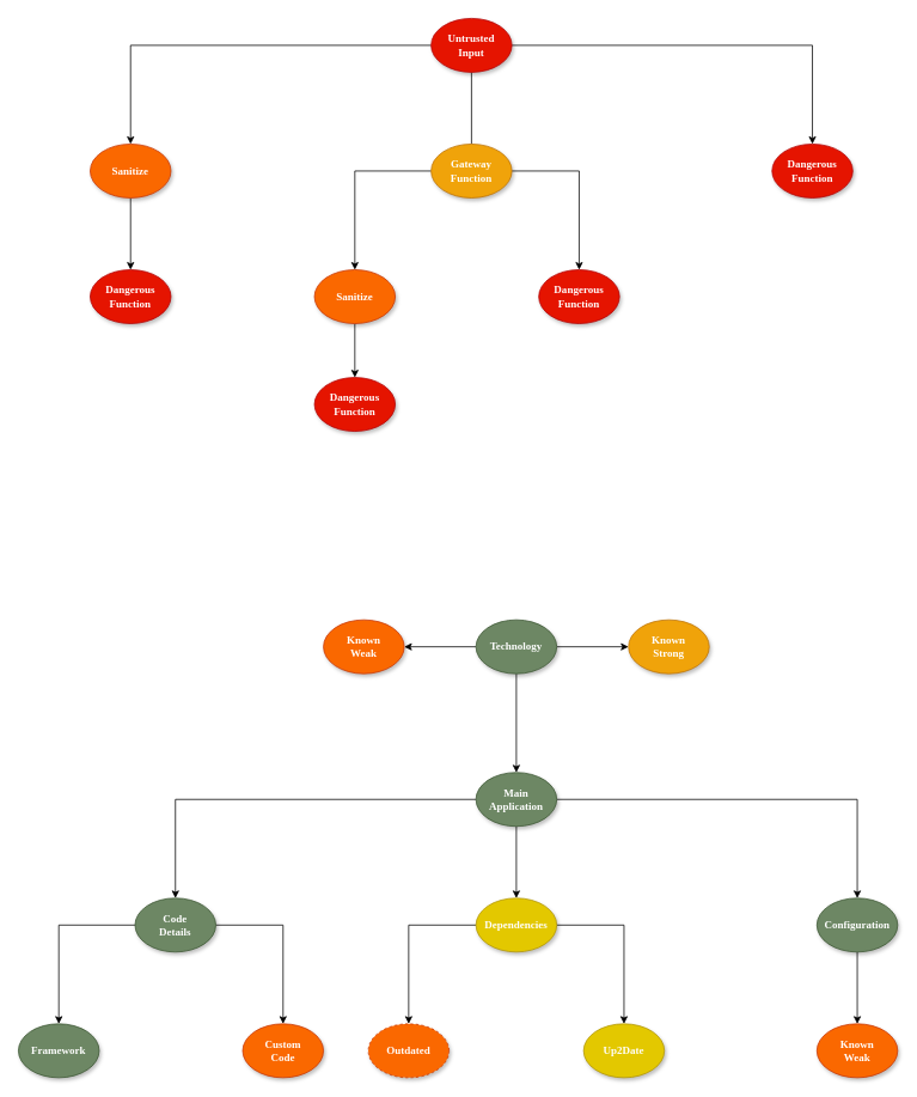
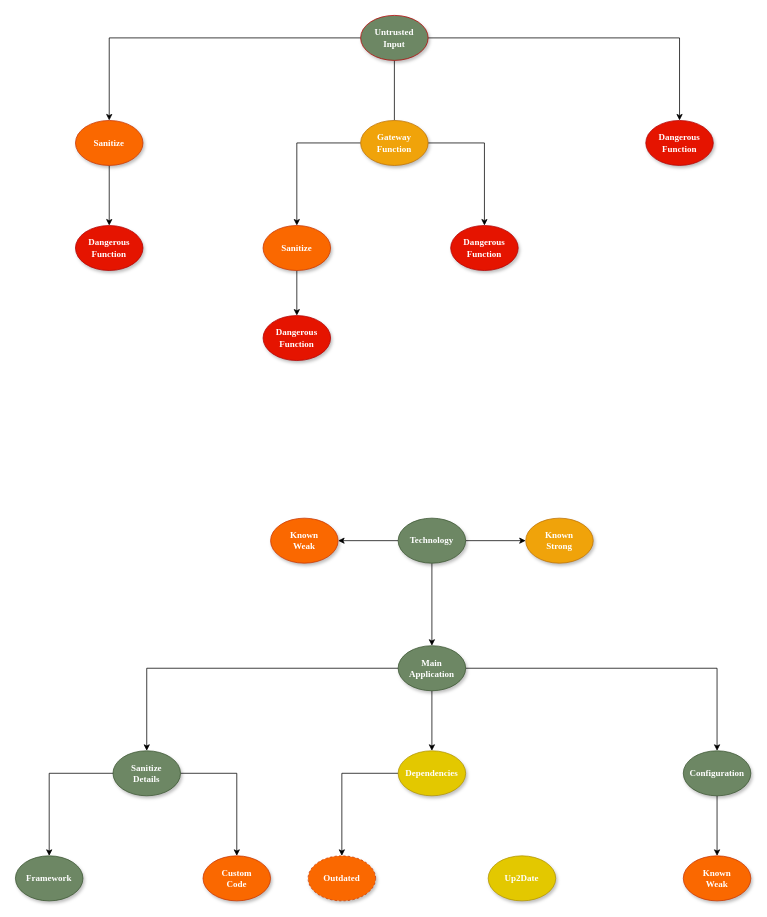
  <mxCell id="0" />
  <mxCell id="1" parent="0" />
  <mxCell id="2" value="" style="edgeStyle=orthogonalEdgeStyle;rounded=0;orthogonalLoop=1;jettySize=auto;html=1;fontStyle=1" edge="1" parent="1" source="5" target="15"><mxGeometry relative="1" as="geometry" /></mxCell>
  <mxCell id="3" value="" style="edgeStyle=orthogonalEdgeStyle;rounded=0;orthogonalLoop=1;jettySize=auto;html=1;fontStyle=1;endArrow=none;" edge="1" parent="1" source="5" target="9"><mxGeometry relative="1" as="geometry" /></mxCell>
  <mxCell id="4" value="" style="edgeStyle=orthogonalEdgeStyle;rounded=0;orthogonalLoop=1;jettySize=auto;html=1;fontStyle=1" edge="1" parent="1" source="5" target="6"><mxGeometry relative="1" as="geometry" /></mxCell>
- <mxCell id="5" value="Untrusted&lt;br&gt;Input" style="ellipse;whiteSpace=wrap;html=1;rounded=0;shadow=1;comic=0;labelBackgroundColor=none;strokeWidth=1;fontFamily=Verdana;fontSize=12;align=center;fillColor=#e51400;strokeColor=#B20000;fontColor=#ffffff;fontStyle=1" parent="1" vertex="1"><mxGeometry x="480" y="20" width="90" height="60" as="geometry" /></mxCell>
+ <mxCell id="5" value="Untrusted&lt;br&gt;Input" style="ellipse;whiteSpace=wrap;html=1;rounded=0;shadow=1;comic=0;labelBackgroundColor=none;strokeWidth=1;fontFamily=Verdana;fontSize=12;align=center;fillColor=#6d8764;strokeColor=#B20000;fontColor=#ffffff;fontStyle=1;" parent="1" vertex="1"><mxGeometry x="480" y="20" width="90" height="60" as="geometry" /></mxCell>
  <mxCell id="6" value="Dangerous&lt;br&gt;Function" style="ellipse;whiteSpace=wrap;html=1;rounded=0;shadow=1;comic=0;labelBackgroundColor=none;strokeWidth=1;fontFamily=Verdana;fontSize=12;align=center;fillColor=#e51400;strokeColor=#B20000;fontColor=#ffffff;fontStyle=1" vertex="1" parent="1"><mxGeometry x="860" y="160" width="90" height="60" as="geometry" /></mxCell>
  <mxCell id="7" value="" style="edgeStyle=orthogonalEdgeStyle;rounded=0;orthogonalLoop=1;jettySize=auto;html=1;fontStyle=1" edge="1" parent="1" source="9" target="12"><mxGeometry relative="1" as="geometry" /></mxCell>
  <mxCell id="8" value="" style="edgeStyle=orthogonalEdgeStyle;rounded=0;orthogonalLoop=1;jettySize=auto;html=1;fontStyle=1" edge="1" parent="1" source="9" target="10"><mxGeometry relative="1" as="geometry" /></mxCell>
  <mxCell id="9" value="Gateway&lt;br&gt;Function" style="ellipse;whiteSpace=wrap;html=1;rounded=0;shadow=1;comic=0;labelBackgroundColor=none;strokeWidth=1;fontFamily=Verdana;fontSize=12;align=center;fillColor=#f0a30a;strokeColor=#BD7000;fontColor=#ffffff;fontStyle=1" vertex="1" parent="1"><mxGeometry x="480" y="160" width="90" height="60" as="geometry" /></mxCell>
  <mxCell id="10" value="Dangerous&lt;br&gt;Function" style="ellipse;whiteSpace=wrap;html=1;rounded=0;shadow=1;comic=0;labelBackgroundColor=none;strokeWidth=1;fontFamily=Verdana;fontSize=12;align=center;fillColor=#e51400;strokeColor=#B20000;fontColor=#ffffff;fontStyle=1" vertex="1" parent="1"><mxGeometry x="600" y="300" width="90" height="60" as="geometry" /></mxCell>
  <mxCell id="11" value="" style="edgeStyle=orthogonalEdgeStyle;rounded=0;orthogonalLoop=1;jettySize=auto;html=1;fontStyle=1" edge="1" parent="1" source="12" target="13"><mxGeometry relative="1" as="geometry" /></mxCell>
  <mxCell id="12" value="Sanitize" style="ellipse;whiteSpace=wrap;html=1;rounded=0;shadow=1;comic=0;labelBackgroundColor=none;strokeWidth=1;fontFamily=Verdana;fontSize=12;align=center;fillColor=#fa6800;strokeColor=#C73500;fontColor=#ffffff;fontStyle=1" vertex="1" parent="1"><mxGeometry x="350" y="300" width="90" height="60" as="geometry" /></mxCell>
  <mxCell id="13" value="Dangerous&lt;br&gt;Function" style="ellipse;whiteSpace=wrap;html=1;rounded=0;shadow=1;comic=0;labelBackgroundColor=none;strokeWidth=1;fontFamily=Verdana;fontSize=12;align=center;fillColor=#e51400;strokeColor=#B20000;fontColor=#ffffff;fontStyle=1" vertex="1" parent="1"><mxGeometry x="350" y="420" width="90" height="60" as="geometry" /></mxCell>
  <mxCell id="14" value="" style="edgeStyle=orthogonalEdgeStyle;rounded=0;orthogonalLoop=1;jettySize=auto;html=1;fontStyle=1" edge="1" parent="1" source="15" target="16"><mxGeometry relative="1" as="geometry" /></mxCell>
  <mxCell id="15" value="Sanitize" style="ellipse;whiteSpace=wrap;html=1;rounded=0;shadow=1;comic=0;labelBackgroundColor=none;strokeWidth=1;fontFamily=Verdana;fontSize=12;align=center;fillColor=#fa6800;strokeColor=#C73500;fontColor=#ffffff;fontStyle=1" vertex="1" parent="1"><mxGeometry x="100" y="160" width="90" height="60" as="geometry" /></mxCell>
  <mxCell id="16" value="Dangerous&lt;br&gt;Function" style="ellipse;whiteSpace=wrap;html=1;rounded=0;shadow=1;comic=0;labelBackgroundColor=none;strokeWidth=1;fontFamily=Verdana;fontSize=12;align=center;fillColor=#e51400;strokeColor=#B20000;fontColor=#ffffff;fontStyle=1" vertex="1" parent="1"><mxGeometry x="100" y="300" width="90" height="60" as="geometry" /></mxCell>
  <mxCell id="17" value="" style="edgeStyle=orthogonalEdgeStyle;rounded=0;orthogonalLoop=1;jettySize=auto;html=1;fontStyle=1" edge="1" parent="1" source="20" target="37"><mxGeometry relative="1" as="geometry" /></mxCell>
  <mxCell id="18" value="" style="edgeStyle=orthogonalEdgeStyle;rounded=0;orthogonalLoop=1;jettySize=auto;html=1;fontStyle=1" edge="1" parent="1" source="20" target="32"><mxGeometry relative="1" as="geometry" /></mxCell>
  <mxCell id="19" value="" style="edgeStyle=orthogonalEdgeStyle;rounded=0;orthogonalLoop=1;jettySize=auto;html=1;fontStyle=1" edge="1" parent="1" source="20" target="28"><mxGeometry relative="1" as="geometry" /></mxCell>
  <mxCell id="20" value="Main&lt;br&gt;Application" style="ellipse;whiteSpace=wrap;html=1;rounded=0;shadow=1;comic=0;labelBackgroundColor=none;strokeWidth=1;fontFamily=Verdana;fontSize=12;align=center;fillColor=#6d8764;strokeColor=#3A5431;fontColor=#ffffff;fontStyle=1" vertex="1" parent="1"><mxGeometry x="530" y="860" width="90" height="60" as="geometry" /></mxCell>
  <mxCell id="21" value="" style="edgeStyle=orthogonalEdgeStyle;rounded=0;orthogonalLoop=1;jettySize=auto;html=1;fontStyle=1" edge="1" parent="1" source="24" target="26"><mxGeometry relative="1" as="geometry" /></mxCell>
  <mxCell id="22" value="" style="edgeStyle=orthogonalEdgeStyle;rounded=0;orthogonalLoop=1;jettySize=auto;html=1;fontStyle=1" edge="1" parent="1" source="24" target="25"><mxGeometry relative="1" as="geometry" /></mxCell>
  <mxCell id="23" style="edgeStyle=orthogonalEdgeStyle;rounded=0;orthogonalLoop=1;jettySize=auto;html=1;fontStyle=1" edge="1" parent="1" source="24" target="20"><mxGeometry relative="1" as="geometry" /></mxCell>
  <mxCell id="24" value="Technology" style="ellipse;whiteSpace=wrap;html=1;rounded=0;shadow=1;comic=0;labelBackgroundColor=none;strokeWidth=1;fontFamily=Verdana;fontSize=12;align=center;fillColor=#6d8764;strokeColor=#3A5431;fontColor=#ffffff;fontStyle=1" vertex="1" parent="1"><mxGeometry x="530" y="690" width="90" height="60" as="geometry" /></mxCell>
  <mxCell id="25" value="Known&lt;br&gt;Strong" style="ellipse;whiteSpace=wrap;html=1;rounded=0;shadow=1;comic=0;labelBackgroundColor=none;strokeWidth=1;fontFamily=Verdana;fontSize=12;align=center;fillColor=#f0a30a;strokeColor=#BD7000;fontColor=#ffffff;fontStyle=1" vertex="1" parent="1"><mxGeometry x="700" y="690" width="90" height="60" as="geometry" /></mxCell>
  <mxCell id="26" value="Known&lt;br&gt;Weak" style="ellipse;whiteSpace=wrap;html=1;rounded=0;shadow=1;comic=0;labelBackgroundColor=none;strokeWidth=1;fontFamily=Verdana;fontSize=12;align=center;fillColor=#fa6800;strokeColor=#C73500;fontColor=#ffffff;fontStyle=1" vertex="1" parent="1"><mxGeometry x="360" y="690" width="90" height="60" as="geometry" /></mxCell>
  <mxCell id="27" value="" style="edgeStyle=orthogonalEdgeStyle;rounded=0;orthogonalLoop=1;jettySize=auto;html=1;" edge="1" parent="1" source="28" target="29"><mxGeometry relative="1" as="geometry" /></mxCell>
  <mxCell id="28" value="Configuration" style="ellipse;whiteSpace=wrap;html=1;rounded=0;shadow=1;comic=0;labelBackgroundColor=none;strokeWidth=1;fontFamily=Verdana;fontSize=12;align=center;fillColor=#6d8764;strokeColor=#3A5431;fontColor=#ffffff;fontStyle=1" vertex="1" parent="1"><mxGeometry x="910" y="1000" width="90" height="60" as="geometry" /></mxCell>
  <mxCell id="29" value="Known&lt;br&gt;Weak" style="ellipse;whiteSpace=wrap;html=1;rounded=0;shadow=1;comic=0;labelBackgroundColor=none;strokeWidth=1;fontFamily=Verdana;fontSize=12;align=center;fillColor=#fa6800;strokeColor=#C73500;fontColor=#ffffff;fontStyle=1" vertex="1" parent="1"><mxGeometry x="910" y="1140" width="90" height="60" as="geometry" /></mxCell>
  <mxCell id="30" value="" style="edgeStyle=orthogonalEdgeStyle;rounded=0;orthogonalLoop=1;jettySize=auto;html=1;fontStyle=1" edge="1" parent="1" source="32" target="34"><mxGeometry relative="1" as="geometry" /></mxCell>
  <mxCell id="31" value="" style="edgeStyle=orthogonalEdgeStyle;rounded=0;orthogonalLoop=1;jettySize=auto;html=1;fontStyle=1" edge="1" parent="1" source="32" target="33"><mxGeometry relative="1" as="geometry" /></mxCell>
- <mxCell id="32" value="Code&lt;br&gt;Details" style="ellipse;whiteSpace=wrap;html=1;rounded=0;shadow=1;comic=0;labelBackgroundColor=none;strokeWidth=1;fontFamily=Verdana;fontSize=12;align=center;fillColor=#6d8764;strokeColor=#3A5431;fontColor=#ffffff;fontStyle=1" vertex="1" parent="1"><mxGeometry x="150" y="1000" width="90" height="60" as="geometry" /></mxCell>
+ <mxCell id="32" value="Sanitize&lt;br&gt;Details" style="ellipse;whiteSpace=wrap;html=1;rounded=0;shadow=1;comic=0;labelBackgroundColor=none;strokeWidth=1;fontFamily=Verdana;fontSize=12;align=center;fillColor=#6d8764;strokeColor=#3A5431;fontColor=#ffffff;fontStyle=1" vertex="1" parent="1"><mxGeometry x="150" y="1000" width="90" height="60" as="geometry" /></mxCell>
  <mxCell id="33" value="Custom&lt;br&gt;Code" style="ellipse;whiteSpace=wrap;html=1;rounded=0;shadow=1;comic=0;labelBackgroundColor=none;strokeWidth=1;fontFamily=Verdana;fontSize=12;align=center;fillColor=#fa6800;strokeColor=#C73500;fontColor=#ffffff;fontStyle=1" vertex="1" parent="1"><mxGeometry x="270" y="1140" width="90" height="60" as="geometry" /></mxCell>
  <mxCell id="34" value="Framework" style="ellipse;whiteSpace=wrap;html=1;rounded=0;shadow=1;comic=0;labelBackgroundColor=none;strokeWidth=1;fontFamily=Verdana;fontSize=12;align=center;fillColor=#6d8764;strokeColor=#3A5431;fontColor=#ffffff;fontStyle=1" vertex="1" parent="1"><mxGeometry x="20" y="1140" width="90" height="60" as="geometry" /></mxCell>
  <mxCell id="35" value="" style="edgeStyle=orthogonalEdgeStyle;rounded=0;orthogonalLoop=1;jettySize=auto;html=1;fontStyle=1" edge="1" parent="1" source="37" target="39"><mxGeometry relative="1" as="geometry" /></mxCell>
- <mxCell id="36" value="" style="edgeStyle=orthogonalEdgeStyle;rounded=0;orthogonalLoop=1;jettySize=auto;html=1;fontStyle=1" edge="1" parent="1" source="37" target="38"><mxGeometry relative="1" as="geometry" /></mxCell>
  <mxCell id="37" value="Dependencies" style="ellipse;whiteSpace=wrap;html=1;rounded=0;shadow=1;comic=0;labelBackgroundColor=none;strokeWidth=1;fontFamily=Verdana;fontSize=12;align=center;fillColor=#e3c800;strokeColor=#B09500;fontColor=#ffffff;fontStyle=1" vertex="1" parent="1"><mxGeometry x="530" y="1000" width="90" height="60" as="geometry" /></mxCell>
  <mxCell id="38" value="Up2Date" style="ellipse;whiteSpace=wrap;html=1;rounded=0;shadow=1;comic=0;labelBackgroundColor=none;strokeWidth=1;fontFamily=Verdana;fontSize=12;align=center;fillColor=#e3c800;strokeColor=#B09500;fontColor=#ffffff;fontStyle=1" vertex="1" parent="1"><mxGeometry x="650" y="1140" width="90" height="60" as="geometry" /></mxCell>
  <mxCell id="39" value="Outdated" style="ellipse;whiteSpace=wrap;html=1;rounded=0;shadow=1;comic=0;labelBackgroundColor=none;strokeWidth=1;fontFamily=Verdana;fontSize=12;align=center;fillColor=#fa6800;strokeColor=#C73500;fontColor=#ffffff;fontStyle=1;dashed=1;" vertex="1" parent="1"><mxGeometry x="410" y="1140" width="90" height="60" as="geometry" /></mxCell>
